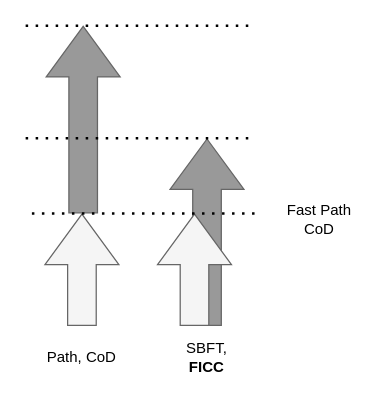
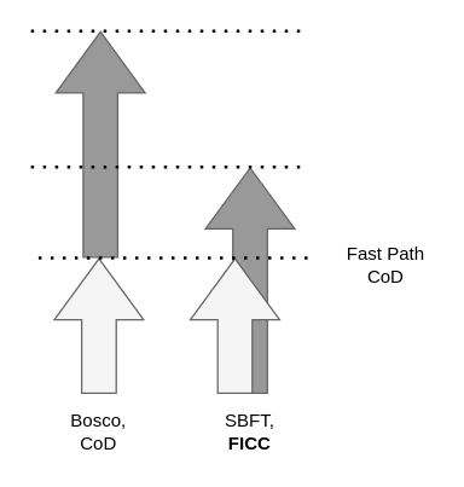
  <mxCell id="0" />
  <mxCell id="1" parent="0" />
  <mxCell id="2" value="" style="shape=flexArrow;endArrow=classic;html=1;rounded=0;endWidth=35.238;endSize=13.129;width=22.857;fillColor=#f5f5f5;strokeColor=#666666;" parent="1" edge="1"><mxGeometry width="50" height="50" relative="1" as="geometry"><mxPoint x="65" y="260" as="sourcePoint" /><mxPoint x="65" y="170" as="targetPoint" /></mxGeometry></mxCell>
  <mxCell id="3" value="" style="shape=flexArrow;endArrow=classic;html=1;rounded=0;endWidth=35.238;endSize=13.129;width=22.857;fillColor=#999999;strokeColor=#666666;" parent="1" edge="1"><mxGeometry width="50" height="50" relative="1" as="geometry"><mxPoint x="66" y="170" as="sourcePoint" /><mxPoint x="66" y="20" as="targetPoint" /></mxGeometry></mxCell>
  <mxCell id="4" value="" style="shape=flexArrow;endArrow=classic;html=1;rounded=0;endWidth=35.238;endSize=13.129;width=22.857;fillColor=#999999;strokeColor=#666666;" parent="1" edge="1"><mxGeometry width="50" height="50" relative="1" as="geometry"><mxPoint x="165" y="260" as="sourcePoint" /><mxPoint x="165" y="110" as="targetPoint" /></mxGeometry></mxCell>
  <mxCell id="5" value="" style="shape=flexArrow;endArrow=classic;html=1;rounded=0;endWidth=35.238;endSize=13.129;width=22.857;fillColor=#f5f5f5;strokeColor=#666666;" parent="1" edge="1"><mxGeometry width="50" height="50" relative="1" as="geometry"><mxPoint x="155" y="260" as="sourcePoint" /><mxPoint x="155" y="170" as="targetPoint" /></mxGeometry></mxCell>
  <mxCell id="6" value="" style="endArrow=none;dashed=1;html=1;dashPattern=1 3;strokeWidth=2;rounded=0;" parent="1" edge="1"><mxGeometry width="50" height="50" relative="1" as="geometry"><mxPoint x="25" y="170" as="sourcePoint" /><mxPoint x="205" y="170" as="targetPoint" /></mxGeometry></mxCell>
  <mxCell id="7" value="" style="endArrow=none;dashed=1;html=1;dashPattern=1 3;strokeWidth=2;rounded=0;" parent="1" edge="1"><mxGeometry width="50" height="50" relative="1" as="geometry"><mxPoint x="20" y="20" as="sourcePoint" /><mxPoint x="200" y="20" as="targetPoint" /></mxGeometry></mxCell>
  <mxCell id="8" value="" style="endArrow=none;dashed=1;html=1;dashPattern=1 3;strokeWidth=2;rounded=0;" parent="1" edge="1"><mxGeometry width="50" height="50" relative="1" as="geometry"><mxPoint x="20" y="110" as="sourcePoint" /><mxPoint x="200" y="110" as="targetPoint" /></mxGeometry></mxCell>
  <mxCell id="9" value="Fast Path CoD" style="text;html=1;strokeColor=none;fillColor=none;align=center;verticalAlign=middle;whiteSpace=wrap;rounded=0;" parent="1" vertex="1"><mxGeometry x="225" y="160" width="60" height="30" as="geometry" /></mxCell>
- <mxCell id="10" value="&lt;div&gt;Path, CoD&lt;/div&gt;" style="text;html=1;strokeColor=none;fillColor=none;align=center;verticalAlign=middle;whiteSpace=wrap;rounded=0;" parent="1" vertex="1"><mxGeometry x="35" y="270" width="60" height="30" as="geometry" /></mxCell>
+ <mxCell id="10" value="&lt;div&gt;Bosco, CoD&lt;/div&gt;" style="text;html=1;strokeColor=none;fillColor=none;align=center;verticalAlign=middle;whiteSpace=wrap;rounded=0;" parent="1" vertex="1"><mxGeometry x="35" y="270" width="60" height="30" as="geometry" /></mxCell>
  <mxCell id="11" value="&lt;div&gt;SBFT,&lt;/div&gt;&lt;div&gt;&lt;b&gt;FICC&lt;/b&gt;&lt;/div&gt;" style="text;html=1;strokeColor=none;fillColor=none;align=center;verticalAlign=middle;whiteSpace=wrap;rounded=0;" parent="1" vertex="1"><mxGeometry x="135" y="270" width="60" height="30" as="geometry" /></mxCell>
